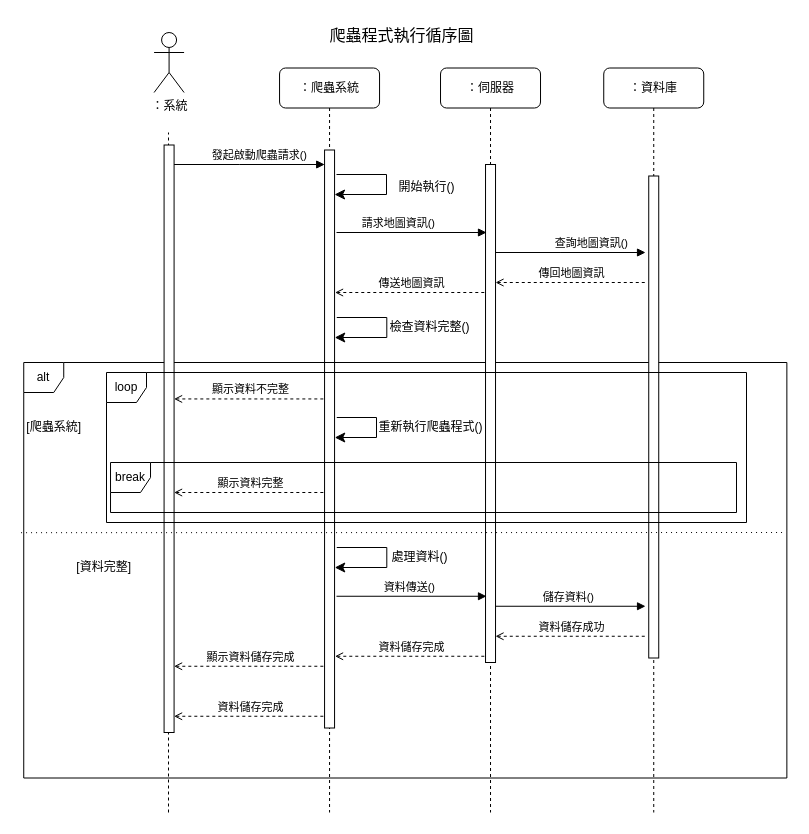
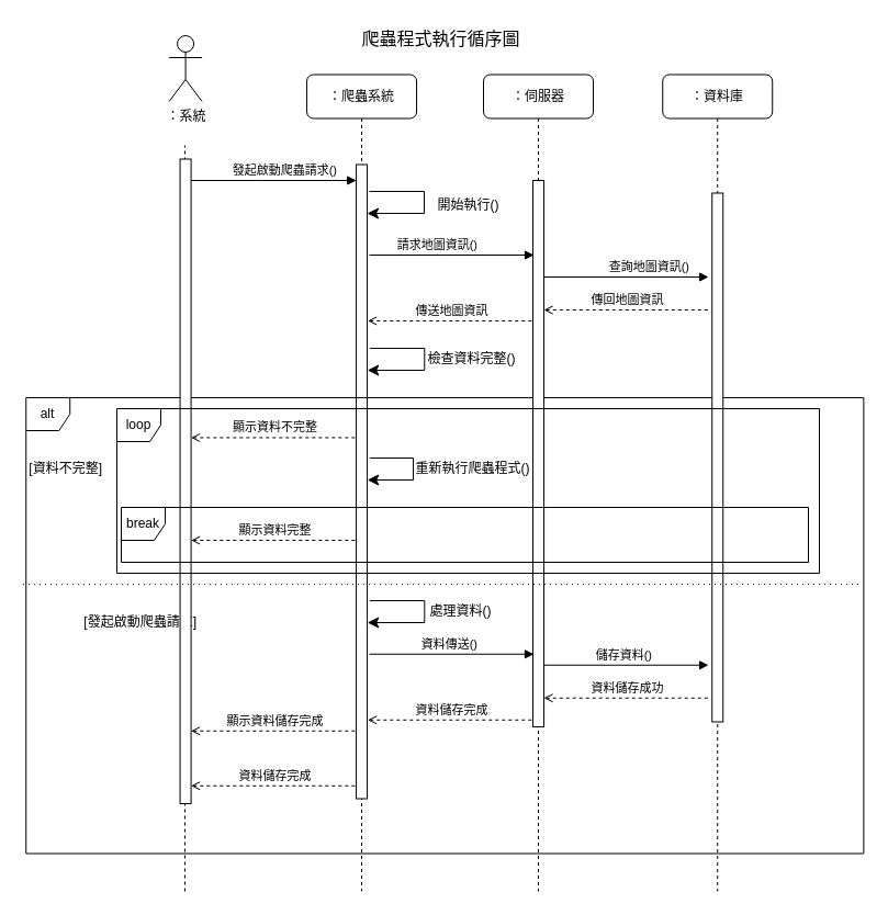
  <mxCell id="0" />
  <mxCell id="1" parent="0" />
  <mxCell id="2" value="" style="endArrow=none;dashed=1;html=1;rounded=0;" edge="1" parent="1"><mxGeometry width="50" height="50" relative="1" as="geometry"><mxPoint x="168" y="812" as="sourcePoint" /><mxPoint x="168" y="132" as="targetPoint" /></mxGeometry></mxCell>
  <mxCell id="3" value="：爬蟲系統" style="shape=umlLifeline;perimeter=lifelinePerimeter;whiteSpace=wrap;html=1;container=0;dropTarget=0;collapsible=0;recursiveResize=0;outlineConnect=0;portConstraint=eastwest;newEdgeStyle={&quot;edgeStyle&quot;:&quot;elbowEdgeStyle&quot;,&quot;elbow&quot;:&quot;vertical&quot;,&quot;curved&quot;:0,&quot;rounded&quot;:0};rounded=1;" vertex="1" parent="1"><mxGeometry x="279.06" y="67.5" width="100" height="744.5" as="geometry" /></mxCell>
  <mxCell id="4" value="" style="html=1;points=[[0,0,0,0,5],[0,1,0,0,-5],[1,0,0,0,5],[1,1,0,0,-5]];perimeter=orthogonalPerimeter;outlineConnect=0;targetShapes=umlLifeline;portConstraint=eastwest;newEdgeStyle={&quot;curved&quot;:0,&quot;rounded&quot;:0};" vertex="1" parent="3"><mxGeometry x="45" y="82" width="10" height="578" as="geometry" /></mxCell>
  <mxCell id="5" value="：系統" style="shape=umlActor;verticalLabelPosition=bottom;verticalAlign=top;html=1;" vertex="1" parent="1"><mxGeometry x="153.58" y="32" width="30" height="60" as="geometry" /></mxCell>
  <mxCell id="6" value="：伺服器" style="shape=umlLifeline;perimeter=lifelinePerimeter;whiteSpace=wrap;html=1;container=0;dropTarget=0;collapsible=0;recursiveResize=0;outlineConnect=0;portConstraint=eastwest;newEdgeStyle={&quot;edgeStyle&quot;:&quot;elbowEdgeStyle&quot;,&quot;elbow&quot;:&quot;vertical&quot;,&quot;curved&quot;:0,&quot;rounded&quot;:0};rounded=1;" vertex="1" parent="1"><mxGeometry x="440.03" y="67.5" width="100" height="744.5" as="geometry" /></mxCell>
  <mxCell id="7" value="：資料庫" style="shape=umlLifeline;perimeter=lifelinePerimeter;whiteSpace=wrap;html=1;container=0;dropTarget=0;collapsible=0;recursiveResize=0;outlineConnect=0;portConstraint=eastwest;newEdgeStyle={&quot;edgeStyle&quot;:&quot;elbowEdgeStyle&quot;,&quot;elbow&quot;:&quot;vertical&quot;,&quot;curved&quot;:0,&quot;rounded&quot;:0};rounded=1;" vertex="1" parent="1"><mxGeometry x="603.24" y="67.5" width="100" height="744.5" as="geometry" /></mxCell>
  <mxCell id="8" value="alt" style="shape=umlFrame;whiteSpace=wrap;html=1;pointerEvents=0;width=40;height=30;" vertex="1" parent="7"><mxGeometry x="-580" y="294.5" width="763.12" height="415.5" as="geometry" /></mxCell>
  <mxCell id="9" value="" style="html=1;points=[];perimeter=orthogonalPerimeter;outlineConnect=0;targetShapes=umlLifeline;portConstraint=eastwest;newEdgeStyle={&quot;edgeStyle&quot;:&quot;elbowEdgeStyle&quot;,&quot;elbow&quot;:&quot;vertical&quot;,&quot;curved&quot;:0,&quot;rounded&quot;:0};" vertex="1" parent="7"><mxGeometry x="45" y="108" width="10" height="482" as="geometry" /></mxCell>
- <mxCell id="10" value="&amp;nbsp;[資料完整]" style="text;html=1;strokeColor=none;fillColor=none;align=left;verticalAlign=middle;whiteSpace=wrap;rounded=0;" vertex="1" parent="7"><mxGeometry x="-531.78" y="484.25" width="120" height="30" as="geometry" /></mxCell>
+ <mxCell id="10" value="&amp;nbsp;[發起啟動爬蟲請求]" style="text;html=1;strokeColor=none;fillColor=none;align=left;verticalAlign=middle;whiteSpace=wrap;rounded=0;" vertex="1" parent="7"><mxGeometry x="-531.78" y="484.25" width="120" height="30" as="geometry" /></mxCell>
  <mxCell id="11" value="發起啟動爬蟲請求()" style="html=1;verticalAlign=bottom;endArrow=block;edgeStyle=elbowEdgeStyle;elbow=horizontal;curved=0;rounded=0;align=right;" edge="1" parent="1"><mxGeometry x="0.792" relative="1" as="geometry"><mxPoint x="167.999" y="164" as="sourcePoint" /><Array as="points"><mxPoint x="238.73" y="164" /></Array><mxPoint x="324.21" y="164" as="targetPoint" /><mxPoint as="offset" /></mxGeometry></mxCell>
  <mxCell id="12" value="&lt;font style=&quot;font-size: 16px;&quot;&gt;爬蟲程式執行循序圖&lt;/font&gt;" style="text;html=1;align=center;verticalAlign=middle;resizable=0;points=[];autosize=1;strokeColor=none;fillColor=none;" vertex="1" parent="1"><mxGeometry x="316" y="20" width="170" height="30" as="geometry" /></mxCell>
  <mxCell id="13" value="" style="html=1;points=[];perimeter=orthogonalPerimeter;outlineConnect=0;targetShapes=umlLifeline;portConstraint=eastwest;newEdgeStyle={&quot;edgeStyle&quot;:&quot;elbowEdgeStyle&quot;,&quot;elbow&quot;:&quot;vertical&quot;,&quot;curved&quot;:0,&quot;rounded&quot;:0};" vertex="1" parent="1"><mxGeometry x="485.03" y="164" width="10" height="498" as="geometry" /></mxCell>
  <mxCell id="14" value="" style="edgeStyle=segmentEdgeStyle;endArrow=classic;html=1;curved=0;rounded=0;endSize=8;startSize=8;sourcePerimeterSpacing=0;targetPerimeterSpacing=0;" edge="1" parent="1" target="4"><mxGeometry width="100" relative="1" as="geometry"><mxPoint x="336" y="174" as="sourcePoint" /><mxPoint x="436" y="214" as="targetPoint" /><Array as="points"><mxPoint x="386" y="174" /><mxPoint x="386" y="194" /></Array></mxGeometry></mxCell>
  <mxCell id="15" value="" style="html=1;points=[[0,0,0,0,5],[0,1,0,0,-5],[1,0,0,0,5],[1,1,0,0,-5]];perimeter=orthogonalPerimeter;outlineConnect=0;targetShapes=umlLifeline;portConstraint=eastwest;newEdgeStyle={&quot;curved&quot;:0,&quot;rounded&quot;:0};" vertex="1" parent="1"><mxGeometry x="163.58" y="144.5" width="10" height="587.5" as="geometry" /></mxCell>
  <mxCell id="16" value="開始執行()" style="text;html=1;align=center;verticalAlign=middle;resizable=0;points=[];autosize=1;strokeColor=none;fillColor=none;" vertex="1" parent="1"><mxGeometry x="386.27" y="172" width="80" height="30" as="geometry" /></mxCell>
  <mxCell id="17" value="請求地圖資訊()" style="html=1;verticalAlign=bottom;endArrow=block;edgeStyle=elbowEdgeStyle;elbow=horizontal;curved=0;rounded=0;align=right;" edge="1" parent="1"><mxGeometry x="0.333" relative="1" as="geometry"><mxPoint x="336" y="232" as="sourcePoint" /><Array as="points"><mxPoint x="400.52" y="232" /></Array><mxPoint x="486" y="232" as="targetPoint" /><mxPoint as="offset" /></mxGeometry></mxCell>
  <mxCell id="18" value="查詢地圖資訊()" style="html=1;verticalAlign=bottom;endArrow=block;edgeStyle=elbowEdgeStyle;elbow=horizontal;curved=0;rounded=0;align=right;" edge="1" parent="1"><mxGeometry x="0.792" relative="1" as="geometry"><mxPoint x="495.03" y="252" as="sourcePoint" /><Array as="points"><mxPoint x="559.55" y="252" /></Array><mxPoint x="645.03" y="252" as="targetPoint" /><mxPoint as="offset" /></mxGeometry></mxCell>
  <mxCell id="19" value="傳回地圖資訊" style="html=1;verticalAlign=bottom;endArrow=none;edgeStyle=elbowEdgeStyle;elbow=vertical;curved=0;rounded=0;startArrow=open;startFill=0;endFill=0;dashed=1;" edge="1" parent="1"><mxGeometry x="0.004" relative="1" as="geometry"><mxPoint x="495.03" y="282" as="sourcePoint" /><Array as="points"><mxPoint x="560.03" y="282" /></Array><mxPoint x="645.51" y="282" as="targetPoint" /><mxPoint as="offset" /></mxGeometry></mxCell>
  <mxCell id="20" value="傳送地圖資訊" style="html=1;verticalAlign=bottom;endArrow=none;edgeStyle=elbowEdgeStyle;elbow=vertical;curved=0;rounded=0;startArrow=open;startFill=0;endFill=0;dashed=1;" edge="1" parent="1"><mxGeometry x="0.004" relative="1" as="geometry"><mxPoint x="334.55" y="292" as="sourcePoint" /><Array as="points"><mxPoint x="399.55" y="292" /></Array><mxPoint x="485.03" y="292" as="targetPoint" /><mxPoint as="offset" /></mxGeometry></mxCell>
  <mxCell id="21" value="" style="edgeStyle=segmentEdgeStyle;endArrow=classic;html=1;curved=0;rounded=0;endSize=8;startSize=8;sourcePerimeterSpacing=0;targetPerimeterSpacing=0;" edge="1" parent="1"><mxGeometry width="100" relative="1" as="geometry"><mxPoint x="336.27" y="317" as="sourcePoint" /><mxPoint x="334.27" y="337" as="targetPoint" /><Array as="points"><mxPoint x="386.27" y="317" /><mxPoint x="386.27" y="337" /></Array></mxGeometry></mxCell>
  <mxCell id="22" value="檢查資料完整()" style="text;html=1;align=center;verticalAlign=middle;resizable=0;points=[];autosize=1;strokeColor=none;fillColor=none;" vertex="1" parent="1"><mxGeometry x="378.55" y="312" width="100" height="30" as="geometry" /></mxCell>
  <mxCell id="23" value="" style="edgeStyle=segmentEdgeStyle;endArrow=classic;html=1;curved=0;rounded=0;endSize=8;startSize=8;sourcePerimeterSpacing=0;targetPerimeterSpacing=0;" edge="1" parent="1"><mxGeometry width="100" relative="1" as="geometry"><mxPoint x="336.27" y="547" as="sourcePoint" /><mxPoint x="334.27" y="567" as="targetPoint" /><Array as="points"><mxPoint x="386.27" y="547" /><mxPoint x="386.27" y="567" /></Array></mxGeometry></mxCell>
  <mxCell id="24" value="處理資料()" style="text;html=1;align=center;verticalAlign=middle;resizable=0;points=[];autosize=1;strokeColor=none;fillColor=none;" vertex="1" parent="1"><mxGeometry x="379.06" y="542" width="80" height="30" as="geometry" /></mxCell>
  <mxCell id="25" value="資料傳送()" style="html=1;verticalAlign=bottom;endArrow=block;edgeStyle=elbowEdgeStyle;elbow=vertical;curved=0;rounded=0;align=right;" edge="1" parent="1"><mxGeometry x="0.333" relative="1" as="geometry"><mxPoint x="336" y="595.75" as="sourcePoint" /><Array as="points"><mxPoint x="400.52" y="595.75" /></Array><mxPoint x="486" y="595.75" as="targetPoint" /><mxPoint as="offset" /></mxGeometry></mxCell>
  <mxCell id="26" value="儲存資料()" style="html=1;verticalAlign=bottom;endArrow=block;edgeStyle=elbowEdgeStyle;elbow=horizontal;curved=0;rounded=0;align=right;" edge="1" parent="1"><mxGeometry x="0.333" relative="1" as="geometry"><mxPoint x="495.03" y="605.75" as="sourcePoint" /><Array as="points"><mxPoint x="559.55" y="605.75" /></Array><mxPoint x="645.03" y="605.75" as="targetPoint" /><mxPoint as="offset" /></mxGeometry></mxCell>
  <mxCell id="27" value="資料儲存成功" style="html=1;verticalAlign=bottom;endArrow=none;edgeStyle=elbowEdgeStyle;elbow=vertical;curved=0;rounded=0;startArrow=open;startFill=0;endFill=0;dashed=1;" edge="1" parent="1"><mxGeometry x="0.004" relative="1" as="geometry"><mxPoint x="495.03" y="635.75" as="sourcePoint" /><Array as="points"><mxPoint x="560.03" y="635.75" /></Array><mxPoint x="645.51" y="635.75" as="targetPoint" /><mxPoint as="offset" /></mxGeometry></mxCell>
- <mxCell id="28" value="&amp;nbsp;[爬蟲系統]" style="text;html=1;strokeColor=none;fillColor=none;align=left;verticalAlign=middle;whiteSpace=wrap;rounded=0;" vertex="1" parent="1"><mxGeometry x="21" y="412" width="80" height="30" as="geometry" /></mxCell>
+ <mxCell id="28" value="&amp;nbsp;[資料不完整]" style="text;html=1;strokeColor=none;fillColor=none;align=left;verticalAlign=middle;whiteSpace=wrap;rounded=0;" vertex="1" parent="1"><mxGeometry x="21" y="412" width="80" height="30" as="geometry" /></mxCell>
  <mxCell id="29" value="" style="endArrow=none;html=1;rounded=0;dashed=1;dashPattern=1 4;entryX=-0.001;entryY=0.502;entryDx=0;entryDy=0;entryPerimeter=0;exitX=1.001;exitY=0.313;exitDx=0;exitDy=0;exitPerimeter=0;" edge="1" parent="1"><mxGeometry width="50" height="50" relative="1" as="geometry"><mxPoint x="781.563" y="532.002" as="sourcePoint" /><mxPoint x="20.435" y="532.191" as="targetPoint" /></mxGeometry></mxCell>
  <mxCell id="30" value="資料儲存完成" style="html=1;verticalAlign=bottom;endArrow=none;edgeStyle=elbowEdgeStyle;elbow=vertical;curved=0;rounded=0;startArrow=open;startFill=0;endFill=0;dashed=1;" edge="1" parent="1"><mxGeometry x="0.004" relative="1" as="geometry"><mxPoint x="334.55" y="655.75" as="sourcePoint" /><Array as="points"><mxPoint x="399.55" y="655.75" /></Array><mxPoint x="485.03" y="655.75" as="targetPoint" /><mxPoint as="offset" /></mxGeometry></mxCell>
  <mxCell id="31" value="顯示資料儲存完成" style="html=1;verticalAlign=bottom;endArrow=none;edgeStyle=elbowEdgeStyle;elbow=horizontal;curved=0;rounded=0;startArrow=open;startFill=0;endFill=0;dashed=1;" edge="1" parent="1"><mxGeometry x="0.004" relative="1" as="geometry"><mxPoint x="173.58" y="665.75" as="sourcePoint" /><Array as="points"><mxPoint x="238.58" y="665.75" /></Array><mxPoint x="324.06" y="665.75" as="targetPoint" /><mxPoint as="offset" /></mxGeometry></mxCell>
  <mxCell id="32" value="資料儲存完成" style="html=1;verticalAlign=bottom;endArrow=none;edgeStyle=elbowEdgeStyle;elbow=vertical;curved=0;rounded=0;startArrow=open;startFill=0;endFill=0;dashed=1;" edge="1" parent="1"><mxGeometry x="0.004" relative="1" as="geometry"><mxPoint x="173.58" y="715.75" as="sourcePoint" /><Array as="points"><mxPoint x="238.58" y="715.75" /></Array><mxPoint x="324.06" y="715.75" as="targetPoint" /><mxPoint as="offset" /></mxGeometry></mxCell>
  <mxCell id="33" value="loop" style="shape=umlFrame;whiteSpace=wrap;html=1;pointerEvents=0;width=40;height=30;" vertex="1" parent="1"><mxGeometry x="106" y="372" width="640" height="150" as="geometry" /></mxCell>
  <mxCell id="34" value="顯示資料不完整" style="html=1;verticalAlign=bottom;endArrow=none;edgeStyle=elbowEdgeStyle;elbow=vertical;curved=0;rounded=0;startArrow=open;startFill=0;endFill=0;dashed=1;" edge="1" parent="1"><mxGeometry x="0.004" relative="1" as="geometry"><mxPoint x="173.58" y="398.44" as="sourcePoint" /><Array as="points"><mxPoint x="238.58" y="398.44" /></Array><mxPoint x="324.06" y="398.44" as="targetPoint" /><mxPoint as="offset" /></mxGeometry></mxCell>
  <mxCell id="35" value="" style="edgeStyle=segmentEdgeStyle;endArrow=classic;html=1;curved=0;rounded=0;endSize=8;startSize=8;sourcePerimeterSpacing=0;targetPerimeterSpacing=0;" edge="1" parent="1"><mxGeometry width="100" relative="1" as="geometry"><mxPoint x="336.27" y="417" as="sourcePoint" /><mxPoint x="334.27" y="437" as="targetPoint" /><Array as="points"><mxPoint x="376" y="417" /><mxPoint x="376" y="437" /></Array></mxGeometry></mxCell>
  <mxCell id="36" value="重新執行爬蟲程式()" style="text;html=1;align=center;verticalAlign=middle;resizable=0;points=[];autosize=1;strokeColor=none;fillColor=none;" vertex="1" parent="1"><mxGeometry x="365.03" y="412" width="130" height="30" as="geometry" /></mxCell>
  <mxCell id="37" value="break" style="shape=umlFrame;whiteSpace=wrap;html=1;pointerEvents=0;width=40;height=30;" vertex="1" parent="1"><mxGeometry x="110.03" y="462" width="625.97" height="50" as="geometry" /></mxCell>
  <mxCell id="38" value="顯示資料完整" style="html=1;verticalAlign=bottom;endArrow=none;edgeStyle=elbowEdgeStyle;elbow=vertical;curved=0;rounded=0;startArrow=open;startFill=0;endFill=0;dashed=1;" edge="1" parent="1"><mxGeometry x="0.004" relative="1" as="geometry"><mxPoint x="173.58" y="492" as="sourcePoint" /><Array as="points"><mxPoint x="238.58" y="492" /></Array><mxPoint x="324.06" y="492" as="targetPoint" /><mxPoint as="offset" /></mxGeometry></mxCell>
